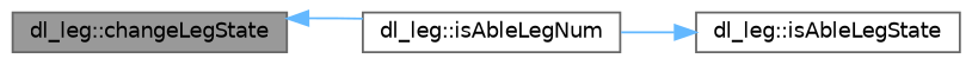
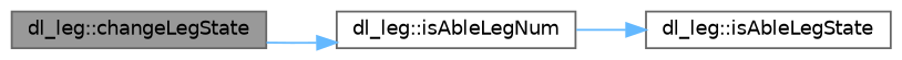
  digraph {
    rankdir=LR
    node [color=grey40 fillcolor=white fontname=Helvetica fontsize=10 shape=box style=filled]
    edge [color=steelblue1 fontname=Helvetica fontsize=10 labelfontname=Helvetica labelfontsize=10 style=solid]
    n1 [color=gray40 fillcolor=grey60 fontcolor=black height=0.2 label="dl_leg::changeLegState" width=0.4]
    n2 [height=0.2 label="dl_leg::isAbleLegNum" width=0.4]
    n3 [height=0.2 label="dl_leg::isAbleLegState" width=0.4]
-   n2 -> n1
+   n1 -> n2
    n2 -> n3
  }
